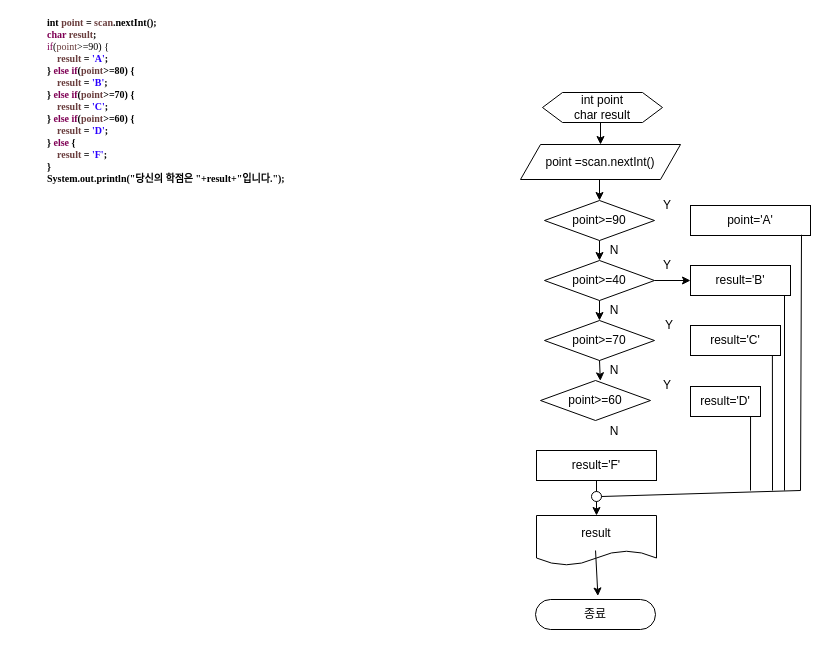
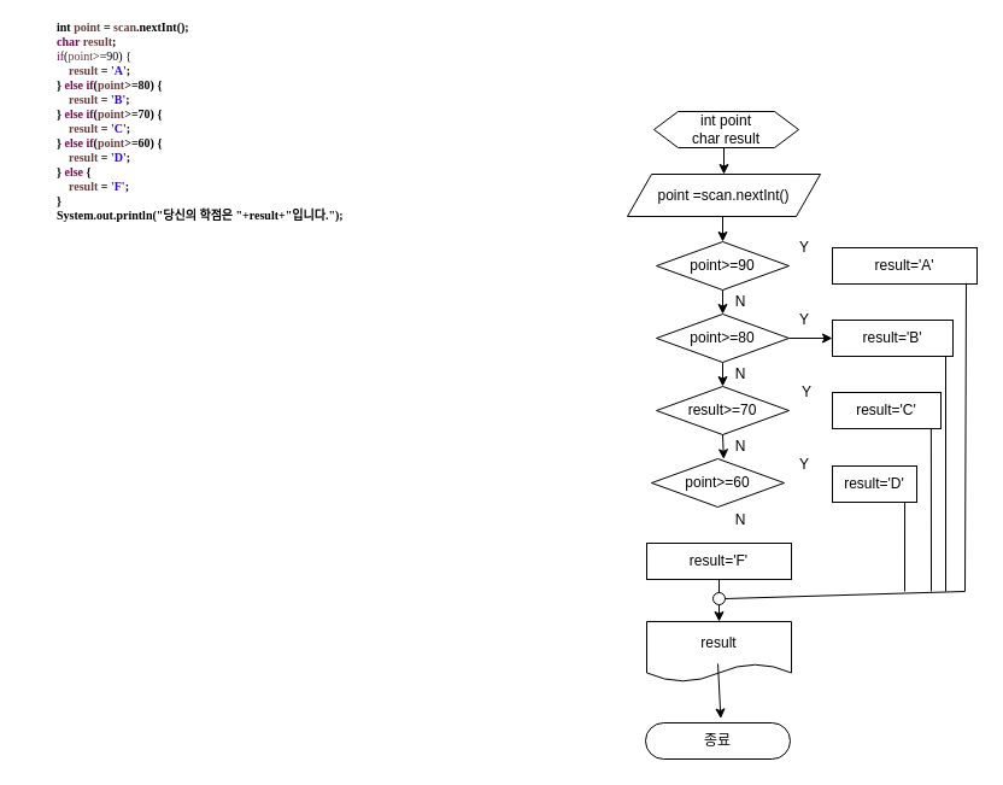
  <mxCell id="0" />
  <mxCell id="1" parent="0" />
  <mxCell id="2" value="&lt;h1 style=&quot;font-size: 10px;&quot;&gt;&lt;div style=&quot;background-color: rgb(255, 255, 255); padding: 0px 0px 0px 2px; font-size: 10px;&quot;&gt;&lt;div style=&quot;font-size: 10px;&quot;&gt;&lt;p style=&quot;font-family: Consolas; font-size: 10px; margin: 0px;&quot;&gt;&lt;span style=&quot;font-size: 10px;&quot;&gt;&amp;nbsp;&amp;nbsp;&amp;nbsp;&amp;nbsp;&lt;/span&gt;&lt;span style=&quot;font-size: 10px;&quot;&gt;&amp;nbsp;&amp;nbsp;&amp;nbsp;&amp;nbsp;&lt;/span&gt;int &lt;span style=&quot;color: rgb(106, 62, 62); font-size: 10px;&quot;&gt;point&lt;/span&gt; = &lt;span style=&quot;color: rgb(106, 62, 62); font-size: 10px;&quot;&gt;scan&lt;/span&gt;.nextInt();&lt;/p&gt;&lt;p style=&quot;font-family: Consolas; font-size: 10px; margin: 0px;&quot;&gt;&lt;span style=&quot;font-size: 10px;&quot;&gt;&amp;nbsp;&amp;nbsp;&amp;nbsp;&amp;nbsp;&lt;/span&gt;&lt;span style=&quot;font-size: 10px;&quot;&gt;&amp;nbsp;&amp;nbsp;&amp;nbsp;&amp;nbsp;&lt;/span&gt;&lt;span style=&quot;color: rgb(127, 0, 85); font-size: 10px;&quot;&gt;char&lt;/span&gt; &lt;span style=&quot;color: rgb(106, 62, 62); font-size: 10px;&quot;&gt;result&lt;/span&gt;;&lt;/p&gt;&lt;p style=&quot;font-family: Consolas; font-size: 10px; margin: 0px;&quot;&gt;&lt;span style=&quot;font-weight: normal; font-size: 10px;&quot;&gt;&amp;nbsp;&amp;nbsp;&amp;nbsp;&amp;nbsp;&lt;/span&gt;&lt;span style=&quot;font-weight: normal; font-size: 10px;&quot;&gt;&amp;nbsp;&amp;nbsp;&amp;nbsp;&amp;nbsp;&lt;/span&gt;&lt;span style=&quot;font-weight: normal; color: rgb(127, 0, 85); font-size: 10px;&quot;&gt;if&lt;/span&gt;&lt;span style=&quot;font-weight: normal; font-size: 10px;&quot;&gt;(&lt;/span&gt;&lt;span style=&quot;font-weight: normal; color: rgb(106, 62, 62); font-size: 10px;&quot;&gt;point&lt;/span&gt;&lt;span style=&quot;font-weight: normal; font-size: 10px;&quot;&gt;&amp;gt;=90) {&lt;/span&gt;&lt;br style=&quot;font-size: 10px;&quot;&gt;&lt;/p&gt;&lt;p style=&quot;font-family: Consolas; font-size: 10px; margin: 0px;&quot;&gt;&lt;span style=&quot;font-size: 10px;&quot;&gt;&amp;nbsp;&amp;nbsp;&amp;nbsp;&amp;nbsp;&lt;/span&gt;&lt;span style=&quot;font-size: 10px;&quot;&gt;&amp;nbsp;&amp;nbsp;&amp;nbsp;&amp;nbsp;&lt;/span&gt;&lt;span style=&quot;font-size: 10px;&quot;&gt;&amp;nbsp;&amp;nbsp;&amp;nbsp;&amp;nbsp;&lt;/span&gt;&lt;span style=&quot;color: rgb(106, 62, 62); font-size: 10px;&quot;&gt;result&lt;/span&gt; = &lt;span style=&quot;color: rgb(42, 0, 255); font-size: 10px;&quot;&gt;'A'&lt;/span&gt;;&lt;/p&gt;&lt;p style=&quot;font-family: Consolas; font-size: 10px; margin: 0px;&quot;&gt;&lt;span style=&quot;font-size: 10px;&quot;&gt;&amp;nbsp;&amp;nbsp;&amp;nbsp;&amp;nbsp;&lt;/span&gt;&lt;span style=&quot;font-size: 10px;&quot;&gt;&amp;nbsp;&amp;nbsp;&amp;nbsp;&amp;nbsp;&lt;/span&gt;} &lt;span style=&quot;color: rgb(127, 0, 85); font-size: 10px;&quot;&gt;else&lt;/span&gt; &lt;span style=&quot;color: rgb(127, 0, 85); font-size: 10px;&quot;&gt;if&lt;/span&gt;(&lt;span style=&quot;color: rgb(106, 62, 62); font-size: 10px;&quot;&gt;point&lt;/span&gt;&amp;gt;=80) {&lt;/p&gt;&lt;p style=&quot;font-family: Consolas; font-size: 10px; margin: 0px;&quot;&gt;&lt;span style=&quot;font-size: 10px;&quot;&gt;&amp;nbsp;&amp;nbsp;&amp;nbsp;&amp;nbsp;&lt;/span&gt;&lt;span style=&quot;font-size: 10px;&quot;&gt;&amp;nbsp;&amp;nbsp;&amp;nbsp;&amp;nbsp;&lt;/span&gt;&lt;span style=&quot;font-size: 10px;&quot;&gt;&amp;nbsp;&amp;nbsp;&amp;nbsp;&amp;nbsp;&lt;/span&gt;&lt;span style=&quot;color: rgb(106, 62, 62); font-size: 10px;&quot;&gt;result&lt;/span&gt; = &lt;span style=&quot;color: rgb(42, 0, 255); font-size: 10px;&quot;&gt;'B'&lt;/span&gt;;&lt;/p&gt;&lt;p style=&quot;font-family: Consolas; font-size: 10px; margin: 0px;&quot;&gt;&lt;span style=&quot;font-size: 10px;&quot;&gt;&amp;nbsp;&amp;nbsp;&amp;nbsp;&amp;nbsp;&lt;/span&gt;&lt;span style=&quot;font-size: 10px;&quot;&gt;&amp;nbsp;&amp;nbsp;&amp;nbsp;&amp;nbsp;&lt;/span&gt;} &lt;span style=&quot;color: rgb(127, 0, 85); font-size: 10px;&quot;&gt;else&lt;/span&gt; &lt;span style=&quot;color: rgb(127, 0, 85); font-size: 10px;&quot;&gt;if&lt;/span&gt;(&lt;span style=&quot;color: rgb(106, 62, 62); font-size: 10px;&quot;&gt;point&lt;/span&gt;&amp;gt;=70) {&lt;/p&gt;&lt;p style=&quot;font-family: Consolas; font-size: 10px; margin: 0px;&quot;&gt;&lt;span style=&quot;font-size: 10px;&quot;&gt;&amp;nbsp;&amp;nbsp;&amp;nbsp;&amp;nbsp;&lt;/span&gt;&lt;span style=&quot;font-size: 10px;&quot;&gt;&amp;nbsp;&amp;nbsp;&amp;nbsp;&amp;nbsp;&lt;/span&gt;&lt;span style=&quot;font-size: 10px;&quot;&gt;&amp;nbsp;&amp;nbsp;&amp;nbsp;&amp;nbsp;&lt;/span&gt;&lt;span style=&quot;color: rgb(106, 62, 62); font-size: 10px;&quot;&gt;result&lt;/span&gt; = &lt;span style=&quot;color: rgb(42, 0, 255); font-size: 10px;&quot;&gt;'C'&lt;/span&gt;;&lt;/p&gt;&lt;p style=&quot;font-family: Consolas; font-size: 10px; margin: 0px;&quot;&gt;&lt;span style=&quot;font-size: 10px;&quot;&gt;&amp;nbsp;&amp;nbsp;&amp;nbsp;&amp;nbsp;&lt;/span&gt;&lt;span style=&quot;font-size: 10px;&quot;&gt;&amp;nbsp;&amp;nbsp;&amp;nbsp;&amp;nbsp;&lt;/span&gt;} &lt;span style=&quot;color: rgb(127, 0, 85); font-size: 10px;&quot;&gt;else&lt;/span&gt; &lt;span style=&quot;color: rgb(127, 0, 85); font-size: 10px;&quot;&gt;if&lt;/span&gt;(&lt;span style=&quot;color: rgb(106, 62, 62); font-size: 10px;&quot;&gt;point&lt;/span&gt;&amp;gt;=60) {&lt;/p&gt;&lt;p style=&quot;font-family: Consolas; font-size: 10px; margin: 0px;&quot;&gt;&lt;span style=&quot;font-size: 10px;&quot;&gt;&amp;nbsp;&amp;nbsp;&amp;nbsp;&amp;nbsp;&lt;/span&gt;&lt;span style=&quot;font-size: 10px;&quot;&gt;&amp;nbsp;&amp;nbsp;&amp;nbsp;&amp;nbsp;&lt;/span&gt;&lt;span style=&quot;font-size: 10px;&quot;&gt;&amp;nbsp;&amp;nbsp;&amp;nbsp;&amp;nbsp;&lt;/span&gt;&lt;span style=&quot;color: rgb(106, 62, 62); font-size: 10px;&quot;&gt;result&lt;/span&gt; = &lt;span style=&quot;color: rgb(42, 0, 255); font-size: 10px;&quot;&gt;'D'&lt;/span&gt;;&lt;/p&gt;&lt;p style=&quot;font-family: Consolas; font-size: 10px; margin: 0px;&quot;&gt;&lt;span style=&quot;font-size: 10px;&quot;&gt;&amp;nbsp;&amp;nbsp;&amp;nbsp;&amp;nbsp;&lt;/span&gt;&lt;span style=&quot;font-size: 10px;&quot;&gt;&amp;nbsp;&amp;nbsp;&amp;nbsp;&amp;nbsp;&lt;/span&gt;} &lt;span style=&quot;color: rgb(127, 0, 85); font-size: 10px;&quot;&gt;else&lt;/span&gt; {&lt;/p&gt;&lt;p style=&quot;font-family: Consolas; font-size: 10px; margin: 0px;&quot;&gt;&lt;span style=&quot;font-size: 10px;&quot;&gt;&amp;nbsp;&amp;nbsp;&amp;nbsp;&amp;nbsp;&lt;/span&gt;&lt;span style=&quot;font-size: 10px;&quot;&gt;&amp;nbsp;&amp;nbsp;&amp;nbsp;&amp;nbsp;&lt;/span&gt;&lt;span style=&quot;font-size: 10px;&quot;&gt;&amp;nbsp;&amp;nbsp;&amp;nbsp;&amp;nbsp;&lt;/span&gt;&lt;span style=&quot;color: rgb(106, 62, 62); font-size: 10px;&quot;&gt;result&lt;/span&gt; = &lt;span style=&quot;color: rgb(42, 0, 255); font-size: 10px;&quot;&gt;'F'&lt;/span&gt;;&lt;/p&gt;&lt;p style=&quot;font-family: Consolas; font-size: 10px; margin: 0px;&quot;&gt;&lt;span style=&quot;font-size: 10px;&quot;&gt;&amp;nbsp;&amp;nbsp;&amp;nbsp;&amp;nbsp;&lt;/span&gt;&lt;span style=&quot;font-size: 10px;&quot;&gt;&amp;nbsp;&amp;nbsp;&amp;nbsp;&amp;nbsp;&lt;/span&gt;}&lt;/p&gt;&lt;p style=&quot;margin: 0px; font-size: 10px;&quot;&gt;&lt;font face=&quot;Consolas&quot; style=&quot;font-size: 10px;&quot;&gt;&lt;span style=&quot;white-space: pre;&quot;&gt;&#09;&lt;/span&gt;System.out.println(&quot;당신의 학점은 &quot;+result+&quot;입니다.&quot;);&lt;span style=&quot;padding: 0px 0px 0px 2px; font-size: 10px;&quot;&gt;&lt;/span&gt;&lt;span style=&quot;font-size: 10px;&quot;&gt;&lt;/span&gt;&lt;/font&gt;&lt;br style=&quot;font-size: 10px;&quot;&gt;&lt;/p&gt;&lt;/div&gt;&lt;/div&gt;&lt;/h1&gt;" style="text;html=1;spacing=5;spacingTop=-20;whiteSpace=wrap;overflow=hidden;rounded=0;fontSize=10;" parent="1" vertex="1"><mxGeometry x="20" y="20" width="350" height="170" as="geometry" /></mxCell>
  <mxCell id="3" style="edgeStyle=orthogonalEdgeStyle;rounded=0;orthogonalLoop=1;jettySize=auto;html=1;exitX=0.5;exitY=1;exitDx=0;exitDy=0;entryX=0.5;entryY=0;entryDx=0;entryDy=0;" parent="1" source="4" target="6" edge="1"><mxGeometry relative="1" as="geometry" /></mxCell>
  <mxCell id="4" value="int point&lt;br&gt;char result" style="shape=hexagon;perimeter=hexagonPerimeter2;whiteSpace=wrap;html=1;fixedSize=1;" parent="1" vertex="1"><mxGeometry x="542" y="92" width="120" height="30" as="geometry" /></mxCell>
  <mxCell id="5" style="edgeStyle=orthogonalEdgeStyle;rounded=0;orthogonalLoop=1;jettySize=auto;html=1;exitX=0.5;exitY=1;exitDx=0;exitDy=0;entryX=0.5;entryY=0;entryDx=0;entryDy=0;" parent="1" source="6" target="8" edge="1"><mxGeometry relative="1" as="geometry" /></mxCell>
  <mxCell id="6" value="point =scan.nextInt()" style="shape=parallelogram;perimeter=parallelogramPerimeter;whiteSpace=wrap;html=1;fixedSize=1;" parent="1" vertex="1"><mxGeometry x="520" y="144" width="160" height="35" as="geometry" /></mxCell>
  <mxCell id="7" style="edgeStyle=orthogonalEdgeStyle;rounded=0;orthogonalLoop=1;jettySize=auto;html=1;exitX=0.5;exitY=1;exitDx=0;exitDy=0;entryX=0.5;entryY=0;entryDx=0;entryDy=0;" parent="1" source="8" target="11" edge="1"><mxGeometry relative="1" as="geometry" /></mxCell>
  <mxCell id="8" value="point&amp;gt;=90" style="rhombus;whiteSpace=wrap;html=1;" parent="1" vertex="1"><mxGeometry x="544" y="200" width="110" height="40" as="geometry" /></mxCell>
  <mxCell id="9" style="edgeStyle=orthogonalEdgeStyle;rounded=0;orthogonalLoop=1;jettySize=auto;html=1;exitX=0.5;exitY=1;exitDx=0;exitDy=0;entryX=0.5;entryY=0;entryDx=0;entryDy=0;" parent="1" source="11" target="12" edge="1"><mxGeometry relative="1" as="geometry" /></mxCell>
  <mxCell id="10" style="edgeStyle=orthogonalEdgeStyle;rounded=0;orthogonalLoop=1;jettySize=auto;html=1;exitX=1;exitY=0.5;exitDx=0;exitDy=0;entryX=0;entryY=0.5;entryDx=0;entryDy=0;" parent="1" source="11" target="15" edge="1"><mxGeometry relative="1" as="geometry" /></mxCell>
- <mxCell id="11" value="point&amp;gt;=40" style="rhombus;whiteSpace=wrap;html=1;" parent="1" vertex="1"><mxGeometry x="544" y="260" width="110" height="40" as="geometry" /></mxCell>
- <mxCell id="12" value="point&amp;gt;=70" style="rhombus;whiteSpace=wrap;html=1;" parent="1" vertex="1"><mxGeometry x="544" y="320" width="110" height="40" as="geometry" /></mxCell>
+ <mxCell id="11" value="point&amp;gt;=80" style="rhombus;whiteSpace=wrap;html=1;" parent="1" vertex="1"><mxGeometry x="544" y="260" width="110" height="40" as="geometry" /></mxCell>
+ <mxCell id="12" value="result&amp;gt;=70" style="rhombus;whiteSpace=wrap;html=1;" parent="1" vertex="1"><mxGeometry x="544" y="320" width="110" height="40" as="geometry" /></mxCell>
  <mxCell id="13" value="point&amp;gt;=60" style="rhombus;whiteSpace=wrap;html=1;" parent="1" vertex="1"><mxGeometry x="540" y="380" width="110" height="40" as="geometry" /></mxCell>
- <mxCell id="14" value="point='A'" style="rounded=0;whiteSpace=wrap;html=1;" parent="1" vertex="1"><mxGeometry x="690" y="205" width="120" height="30" as="geometry" /></mxCell>
+ <mxCell id="14" value="result='A'" style="rounded=0;whiteSpace=wrap;html=1;" parent="1" vertex="1"><mxGeometry x="690" y="205" width="120" height="30" as="geometry" /></mxCell>
  <mxCell id="15" value="result='B'" style="rounded=0;whiteSpace=wrap;html=1;" parent="1" vertex="1"><mxGeometry x="690" y="265" width="100" height="30" as="geometry" /></mxCell>
  <mxCell id="16" value="result='C'" style="rounded=0;whiteSpace=wrap;html=1;" parent="1" vertex="1"><mxGeometry x="690" y="325" width="90" height="30" as="geometry" /></mxCell>
  <mxCell id="17" value="result='D'" style="rounded=0;whiteSpace=wrap;html=1;" parent="1" vertex="1"><mxGeometry x="690" y="386" width="70" height="30" as="geometry" /></mxCell>
  <mxCell id="18" style="edgeStyle=orthogonalEdgeStyle;rounded=0;orthogonalLoop=1;jettySize=auto;html=1;exitX=0.5;exitY=1;exitDx=0;exitDy=0;entryX=0.5;entryY=0;entryDx=0;entryDy=0;" parent="1" source="19" target="20" edge="1"><mxGeometry relative="1" as="geometry" /></mxCell>
  <mxCell id="19" value="result='F'" style="rounded=0;whiteSpace=wrap;html=1;" parent="1" vertex="1"><mxGeometry x="536" y="450" width="120" height="30" as="geometry" /></mxCell>
  <mxCell id="20" value="result" style="shape=document;whiteSpace=wrap;html=1;boundedLbl=1;" parent="1" vertex="1"><mxGeometry x="536" y="515" width="120" height="50" as="geometry" /></mxCell>
  <mxCell id="21" value="종료" style="rounded=1;whiteSpace=wrap;html=1;arcSize=50;" parent="1" vertex="1"><mxGeometry x="535" y="599" width="120" height="30" as="geometry" /></mxCell>
  <mxCell id="22" style="edgeStyle=orthogonalEdgeStyle;rounded=0;orthogonalLoop=1;jettySize=auto;html=1;exitX=0.5;exitY=1;exitDx=0;exitDy=0;entryX=0.544;entryY=0.008;entryDx=0;entryDy=0;entryPerimeter=0;" parent="1" source="12" target="13" edge="1"><mxGeometry relative="1" as="geometry" /></mxCell>
  <mxCell id="23" value="" style="ellipse;whiteSpace=wrap;html=1;aspect=fixed;" parent="1" vertex="1"><mxGeometry x="591" y="491" width="10" height="10" as="geometry" /></mxCell>
  <mxCell id="24" value="" style="endArrow=none;html=1;rounded=0;entryX=0.925;entryY=0.976;entryDx=0;entryDy=0;entryPerimeter=0;" parent="1" target="14" edge="1"><mxGeometry width="50" height="50" relative="1" as="geometry"><mxPoint x="800" y="490" as="sourcePoint" /><mxPoint x="820" y="275" as="targetPoint" /></mxGeometry></mxCell>
  <mxCell id="25" value="" style="endArrow=none;html=1;rounded=0;entryX=0.94;entryY=0.996;entryDx=0;entryDy=0;entryPerimeter=0;" parent="1" target="15" edge="1"><mxGeometry width="50" height="50" relative="1" as="geometry"><mxPoint x="784" y="490" as="sourcePoint" /><mxPoint x="650" y="370" as="targetPoint" /></mxGeometry></mxCell>
  <mxCell id="26" value="" style="endArrow=none;html=1;rounded=0;entryX=0.91;entryY=0.996;entryDx=0;entryDy=0;entryPerimeter=0;" parent="1" target="16" edge="1"><mxGeometry width="50" height="50" relative="1" as="geometry"><mxPoint x="772" y="490" as="sourcePoint" /><mxPoint x="650" y="370" as="targetPoint" /></mxGeometry></mxCell>
  <mxCell id="27" value="" style="endArrow=none;html=1;rounded=0;entryX=0.858;entryY=0.983;entryDx=0;entryDy=0;entryPerimeter=0;" parent="1" target="17" edge="1"><mxGeometry width="50" height="50" relative="1" as="geometry"><mxPoint x="750" y="490" as="sourcePoint" /><mxPoint x="650" y="370" as="targetPoint" /></mxGeometry></mxCell>
  <mxCell id="28" value="" style="endArrow=none;html=1;rounded=0;exitX=1;exitY=0.5;exitDx=0;exitDy=0;" parent="1" source="23" edge="1"><mxGeometry width="50" height="50" relative="1" as="geometry"><mxPoint x="600" y="420" as="sourcePoint" /><mxPoint x="800" y="490" as="targetPoint" /></mxGeometry></mxCell>
  <mxCell id="29" value="" style="endArrow=classic;html=1;rounded=0;entryX=0.52;entryY=-0.117;entryDx=0;entryDy=0;entryPerimeter=0;exitX=0.492;exitY=0.7;exitDx=0;exitDy=0;exitPerimeter=0;" parent="1" source="20" target="21" edge="1"><mxGeometry width="50" height="50" relative="1" as="geometry"><mxPoint x="600" y="420" as="sourcePoint" /><mxPoint x="650" y="370" as="targetPoint" /></mxGeometry></mxCell>
  <mxCell id="30" value="Y" style="text;html=1;align=center;verticalAlign=middle;whiteSpace=wrap;rounded=0;" parent="1" vertex="1"><mxGeometry x="654" y="190" width="26" height="30" as="geometry" /></mxCell>
  <mxCell id="31" value="Y" style="text;html=1;align=center;verticalAlign=middle;whiteSpace=wrap;rounded=0;" parent="1" vertex="1"><mxGeometry x="654" y="250" width="26" height="30" as="geometry" /></mxCell>
  <mxCell id="32" value="Y" style="text;html=1;align=center;verticalAlign=middle;whiteSpace=wrap;rounded=0;" parent="1" vertex="1"><mxGeometry x="656" y="310" width="26" height="30" as="geometry" /></mxCell>
  <mxCell id="33" value="Y" style="text;html=1;align=center;verticalAlign=middle;whiteSpace=wrap;rounded=0;" parent="1" vertex="1"><mxGeometry x="654" y="370" width="26" height="30" as="geometry" /></mxCell>
  <mxCell id="34" value="N" style="text;html=1;align=center;verticalAlign=middle;whiteSpace=wrap;rounded=0;" parent="1" vertex="1"><mxGeometry x="601" y="235" width="26" height="30" as="geometry" /></mxCell>
  <mxCell id="35" value="N" style="text;html=1;align=center;verticalAlign=middle;whiteSpace=wrap;rounded=0;" parent="1" vertex="1"><mxGeometry x="601" y="295" width="26" height="30" as="geometry" /></mxCell>
  <mxCell id="36" value="N" style="text;html=1;align=center;verticalAlign=middle;whiteSpace=wrap;rounded=0;" parent="1" vertex="1"><mxGeometry x="601" y="355" width="26" height="30" as="geometry" /></mxCell>
  <mxCell id="37" value="N" style="text;html=1;align=center;verticalAlign=middle;whiteSpace=wrap;rounded=0;" parent="1" vertex="1"><mxGeometry x="601" y="416" width="26" height="30" as="geometry" /></mxCell>
